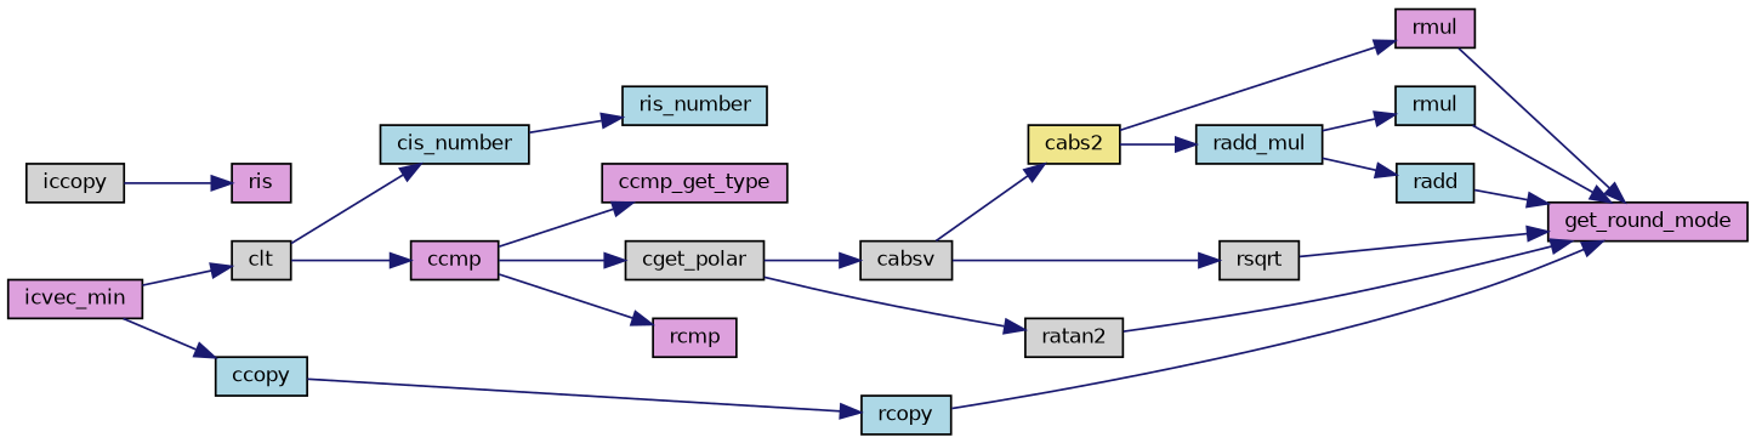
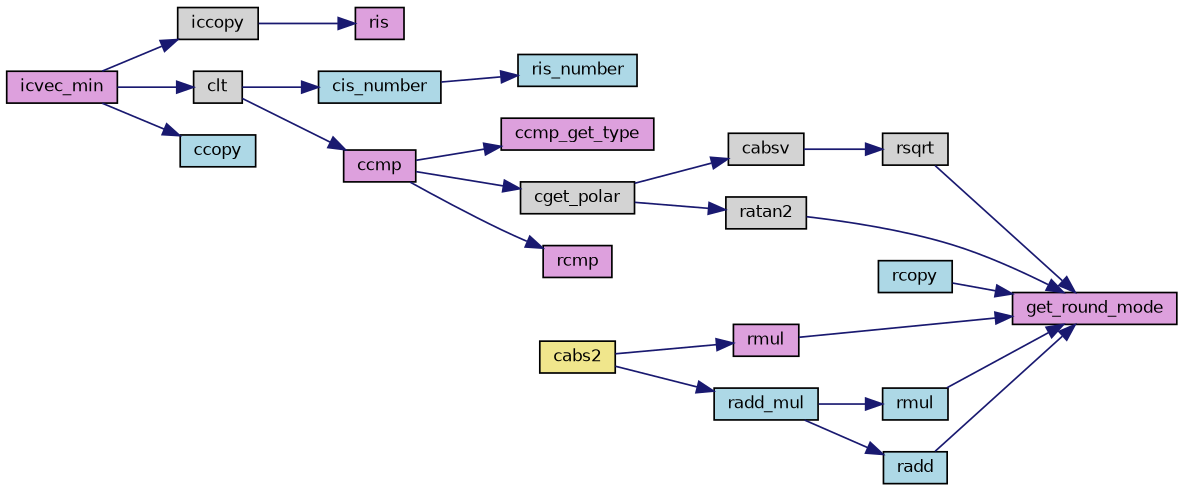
  digraph {
    rankdir=LR
    node [color=black fillcolor=plum fontname=Helvetica fontsize=10 shape=record style=filled]
    edge [color=midnightblue fontname=Helvetica fontsize=10 labelfontname=Helvetica labelfontsize=10 style=solid]
    n1 [fontcolor=black height=0.2 label=icvec_min width=0.4]
    n2 [fillcolor=lightgrey height=0.2 label=iccopy width=0.4]
    n3 [fillcolor=lightgrey height=0.2 label=clt width=0.4]
    n4 [fillcolor=lightblue height=0.2 label=ccopy width=0.4]
    n5 [height=0.2 label=ris width=0.4]
    n6 [fillcolor=lightblue height=0.2 label=cis_number width=0.4]
    n7 [height=0.2 label=ccmp width=0.4]
    n8 [fillcolor=lightblue height=0.2 label=rcopy width=0.4]
    n9 [fillcolor=lightblue height=0.2 label=ris_number width=0.4]
    n10 [height=0.2 label=ccmp_get_type width=0.4]
    n11 [fillcolor=lightgrey height=0.2 label=cget_polar width=0.4]
    n12 [height=0.2 label=rcmp width=0.4]
    n13 [fillcolor=lightgrey height=0.2 label=cabsv width=0.4]
    n14 [fillcolor=lightgrey height=0.2 label=ratan2 width=0.4]
    n15 [fillcolor=khaki height=0.2 label=cabs2 width=0.4]
    n16 [fillcolor=lightgrey height=0.2 label=rsqrt width=0.4]
    n17 [height=0.2 label=get_round_mode width=0.4]
    n18 [height=0.2 label=rmul width=0.4]
    n19 [fillcolor=lightblue height=0.2 label=radd_mul width=0.4]
    n20 [fillcolor=lightblue height=0.2 label=rmul width=0.4]
    n21 [fillcolor=lightblue height=0.2 label=radd width=0.4]
+   n1 -> n2
    n1 -> n3
    n1 -> n4
    n2 -> n5
    n3 -> n6
    n3 -> n7
-   n4 -> n8
    n6 -> n9
    n7 -> n10
    n7 -> n11
    n7 -> n12
    n8 -> n17
    n11 -> n13
    n11 -> n14
-   n13 -> n15
    n13 -> n16
    n14 -> n17
    n15 -> n18
    n15 -> n19
    n16 -> n17
    n18 -> n17
    n19 -> n20
    n19 -> n21
    n20 -> n17
    n21 -> n17
  }
